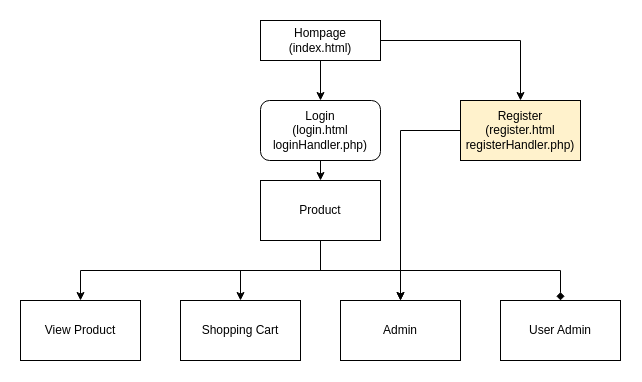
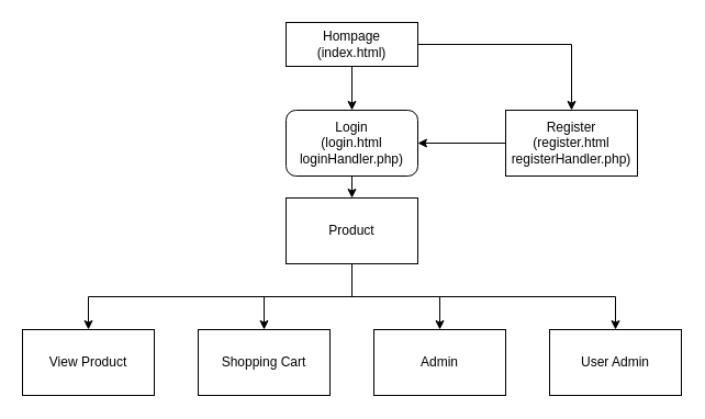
  <mxCell id="0" />
  <mxCell id="1" parent="0" />
  <mxCell id="2" style="edgeStyle=orthogonalEdgeStyle;rounded=0;orthogonalLoop=1;jettySize=auto;html=1;exitX=0.5;exitY=1;exitDx=0;exitDy=0;entryX=0.5;entryY=0;entryDx=0;entryDy=0;" edge="1" parent="1" source="4" target="6"><mxGeometry relative="1" as="geometry" /></mxCell>
  <mxCell id="3" style="edgeStyle=orthogonalEdgeStyle;rounded=0;orthogonalLoop=1;jettySize=auto;html=1;exitX=1;exitY=0.5;exitDx=0;exitDy=0;entryX=0.5;entryY=0;entryDx=0;entryDy=0;" edge="1" parent="1" source="4" target="8"><mxGeometry relative="1" as="geometry" /></mxCell>
  <mxCell id="4" value="Hompage&lt;br&gt;(index.html)" style="rounded=0;whiteSpace=wrap;html=1;" vertex="1" parent="1"><mxGeometry x="260" y="20" width="120" height="40" as="geometry" /></mxCell>
  <mxCell id="5" style="edgeStyle=orthogonalEdgeStyle;rounded=0;orthogonalLoop=1;jettySize=auto;html=1;exitX=0.5;exitY=1;exitDx=0;exitDy=0;entryX=0.5;entryY=0;entryDx=0;entryDy=0;" edge="1" parent="1" source="6" target="13"><mxGeometry relative="1" as="geometry" /></mxCell>
  <mxCell id="6" value="Login&lt;br&gt;(login.html&lt;br&gt;loginHandler.php)" style="whiteSpace=wrap;html=1;rounded=1;" vertex="1" parent="1"><mxGeometry x="260" y="100" width="120" height="60" as="geometry" /></mxCell>
- <mxCell id="7" style="edgeStyle=orthogonalEdgeStyle;rounded=0;orthogonalLoop=1;jettySize=auto;html=1;exitX=0;exitY=0.5;exitDx=0;exitDy=0;" edge="1" parent="1" source="8" target="16"><mxGeometry relative="1" as="geometry" /></mxCell>
- <mxCell id="8" value="Register&lt;br&gt;(register.html&lt;br&gt;registerHandler.php)" style="rounded=0;whiteSpace=wrap;html=1;fillColor=#fff2cc;" vertex="1" parent="1"><mxGeometry x="460" y="100" width="120" height="60" as="geometry" /></mxCell>
- <mxCell id="9" style="edgeStyle=orthogonalEdgeStyle;rounded=0;orthogonalLoop=1;jettySize=auto;html=1;exitX=0.5;exitY=1;exitDx=0;exitDy=0;endArrow=diamond;" edge="1" parent="1" source="13" target="14"><mxGeometry relative="1" as="geometry" /></mxCell>
+ <mxCell id="7" style="edgeStyle=orthogonalEdgeStyle;rounded=0;orthogonalLoop=1;jettySize=auto;html=1;exitX=0;exitY=0.5;exitDx=0;exitDy=0;entryX=1;entryY=0.5;entryDx=0;entryDy=0;" edge="1" parent="1" source="8" target="6"><mxGeometry relative="1" as="geometry" /></mxCell>
+ <mxCell id="8" value="Register&lt;br&gt;(register.html&lt;br&gt;registerHandler.php)" style="rounded=0;whiteSpace=wrap;html=1;" vertex="1" parent="1"><mxGeometry x="460" y="100" width="120" height="60" as="geometry" /></mxCell>
+ <mxCell id="9" style="edgeStyle=orthogonalEdgeStyle;rounded=0;orthogonalLoop=1;jettySize=auto;html=1;exitX=0.5;exitY=1;exitDx=0;exitDy=0;" edge="1" parent="1" source="13" target="14"><mxGeometry relative="1" as="geometry" /></mxCell>
  <mxCell id="10" style="edgeStyle=orthogonalEdgeStyle;rounded=0;orthogonalLoop=1;jettySize=auto;html=1;exitX=0.5;exitY=1;exitDx=0;exitDy=0;entryX=0.5;entryY=0;entryDx=0;entryDy=0;" edge="1" parent="1" source="13" target="16"><mxGeometry relative="1" as="geometry" /></mxCell>
  <mxCell id="11" style="edgeStyle=orthogonalEdgeStyle;rounded=0;orthogonalLoop=1;jettySize=auto;html=1;exitX=0.5;exitY=1;exitDx=0;exitDy=0;" edge="1" parent="1" source="13" target="15"><mxGeometry relative="1" as="geometry" /></mxCell>
  <mxCell id="12" style="edgeStyle=orthogonalEdgeStyle;rounded=0;orthogonalLoop=1;jettySize=auto;html=1;exitX=0.5;exitY=1;exitDx=0;exitDy=0;" edge="1" parent="1" source="13" target="17"><mxGeometry relative="1" as="geometry" /></mxCell>
  <mxCell id="13" value="Product&lt;br&gt;" style="rounded=0;whiteSpace=wrap;html=1;" vertex="1" parent="1"><mxGeometry x="260" y="180" width="120" height="60" as="geometry" /></mxCell>
  <mxCell id="14" value="User Admin&lt;br&gt;" style="rounded=0;whiteSpace=wrap;html=1;" vertex="1" parent="1"><mxGeometry x="500" y="300" width="120" height="60" as="geometry" /></mxCell>
  <mxCell id="15" value="Shopping Cart" style="rounded=0;whiteSpace=wrap;html=1;" vertex="1" parent="1"><mxGeometry x="180" y="300" width="120" height="60" as="geometry" /></mxCell>
  <mxCell id="16" value="Admin" style="rounded=0;whiteSpace=wrap;html=1;" vertex="1" parent="1"><mxGeometry x="340" y="300" width="120" height="60" as="geometry" /></mxCell>
  <mxCell id="17" value="View Product" style="rounded=0;whiteSpace=wrap;html=1;" vertex="1" parent="1"><mxGeometry x="20" y="300" width="120" height="60" as="geometry" /></mxCell>
